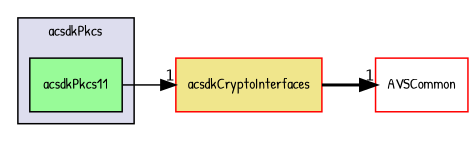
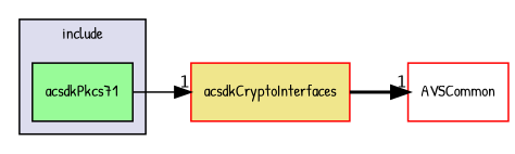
  digraph {
    compound=true
    fontname="Patrick Hand"
    rankdir=LR
    node [fontname="Patrick Hand" fontsize=10 shape=box style=filled color=red]
    edge [fontname="Patrick Hand" headlabel=1 labeldistance=1.5 labelfontname=Helvetica labelfontsize=10]
-   n1 [fillcolor=palegreen label=acsdkPkcs11 pencolor=black color=""]
+   n1 [fillcolor=palegreen label=acsdkPkcs71 pencolor=black color=""]
    n2 [fillcolor=khaki label=acsdkCryptoInterfaces]
    n3 [fillcolor=white label=AVSCommon]
    subgraph cluster_1 {
      bgcolor="#ddddee"
      fontsize=10
-     label=acsdkPkcs
+     label=include
      pencolor=black
      n1
    }
    n1 -> n2 [style=solid]
    n2 -> n3 [style=bold]
  }
